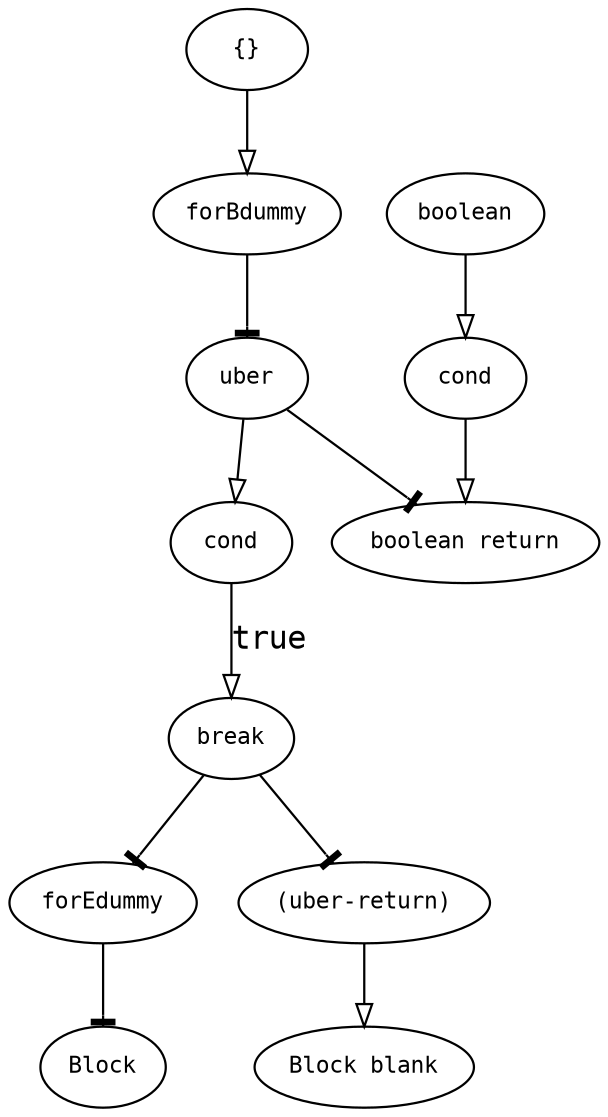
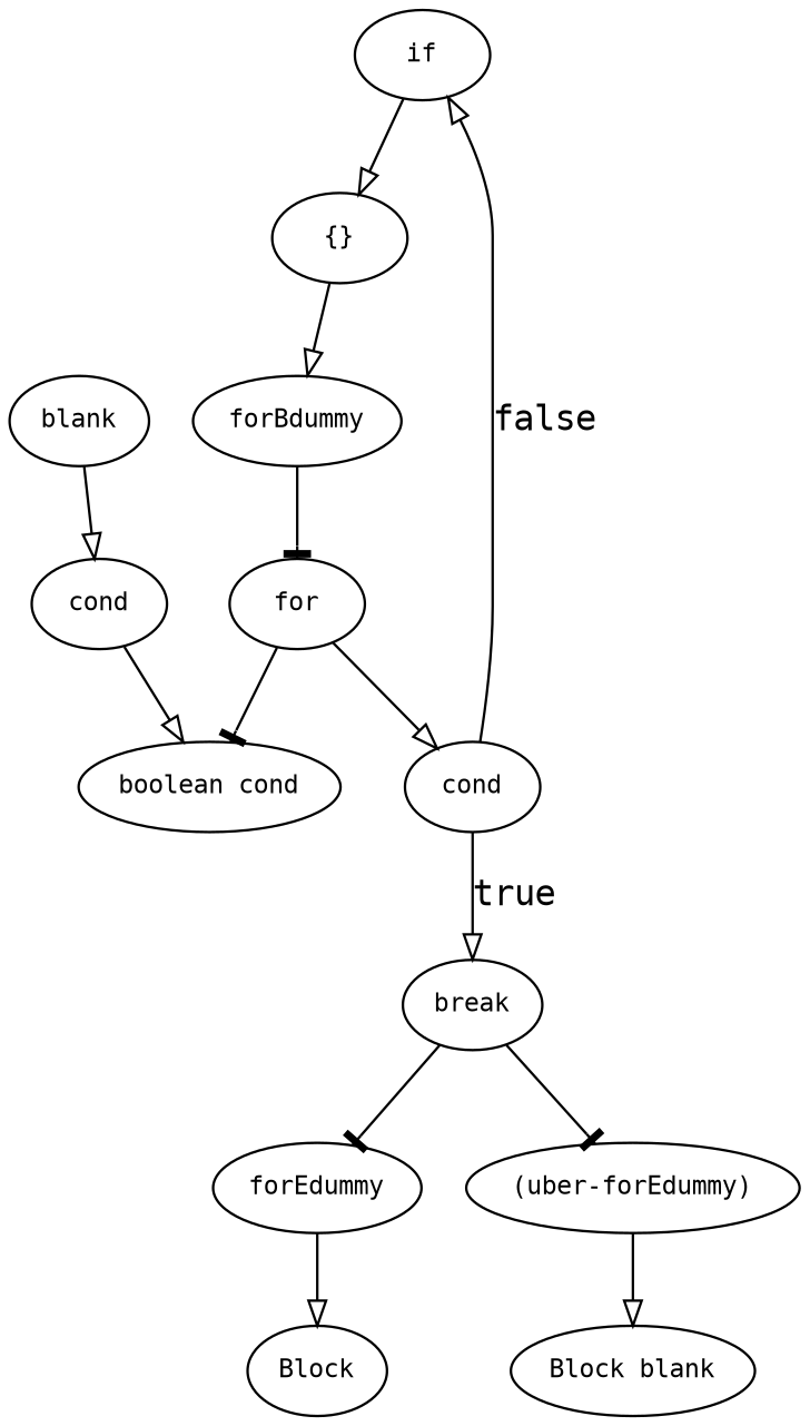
  digraph {
    fontname="DejaVu Sans Mono"
    node [fontname="DejaVu Sans Mono" fontsize=10]
    edge [arrowhead=onormal fontname="DejaVu Sans Mono"]
+   n1 [label=if]
    n2 [label="{}"]
    n3 [label=forBdummy]
-   n4 [label=uber]
+   n4 [label=for]
    n5 [label=forEdummy]
    n6 [label=Block]
-   n7 [label="boolean return"]
+   n7 [label="boolean cond"]
    n8 [label=cond]
    n9 [label=cond]
-   n10 [label=boolean]
-   n11 [label="(uber-return)"]
+   n10 [label=blank]
+   n11 [label="(uber-forEdummy)"]
    n12 [label="Block blank"]
    n13 [label=break]
+   n1 -> n2
    n2 -> n3
    n3 -> n4 [arrowhead=tee]
    n4 -> n7 [arrowhead=tee]
    n4 -> n8
-   n5 -> n6 [arrowhead=tee]
+   n5 -> n6
+   n8 -> n1 [label=false]
    n8 -> n13 [label=true]
    n9 -> n7
    n10 -> n9
    n11 -> n12
    n13 -> n5 [arrowhead=tee]
    n13 -> n11 [arrowhead=tee]
  }
